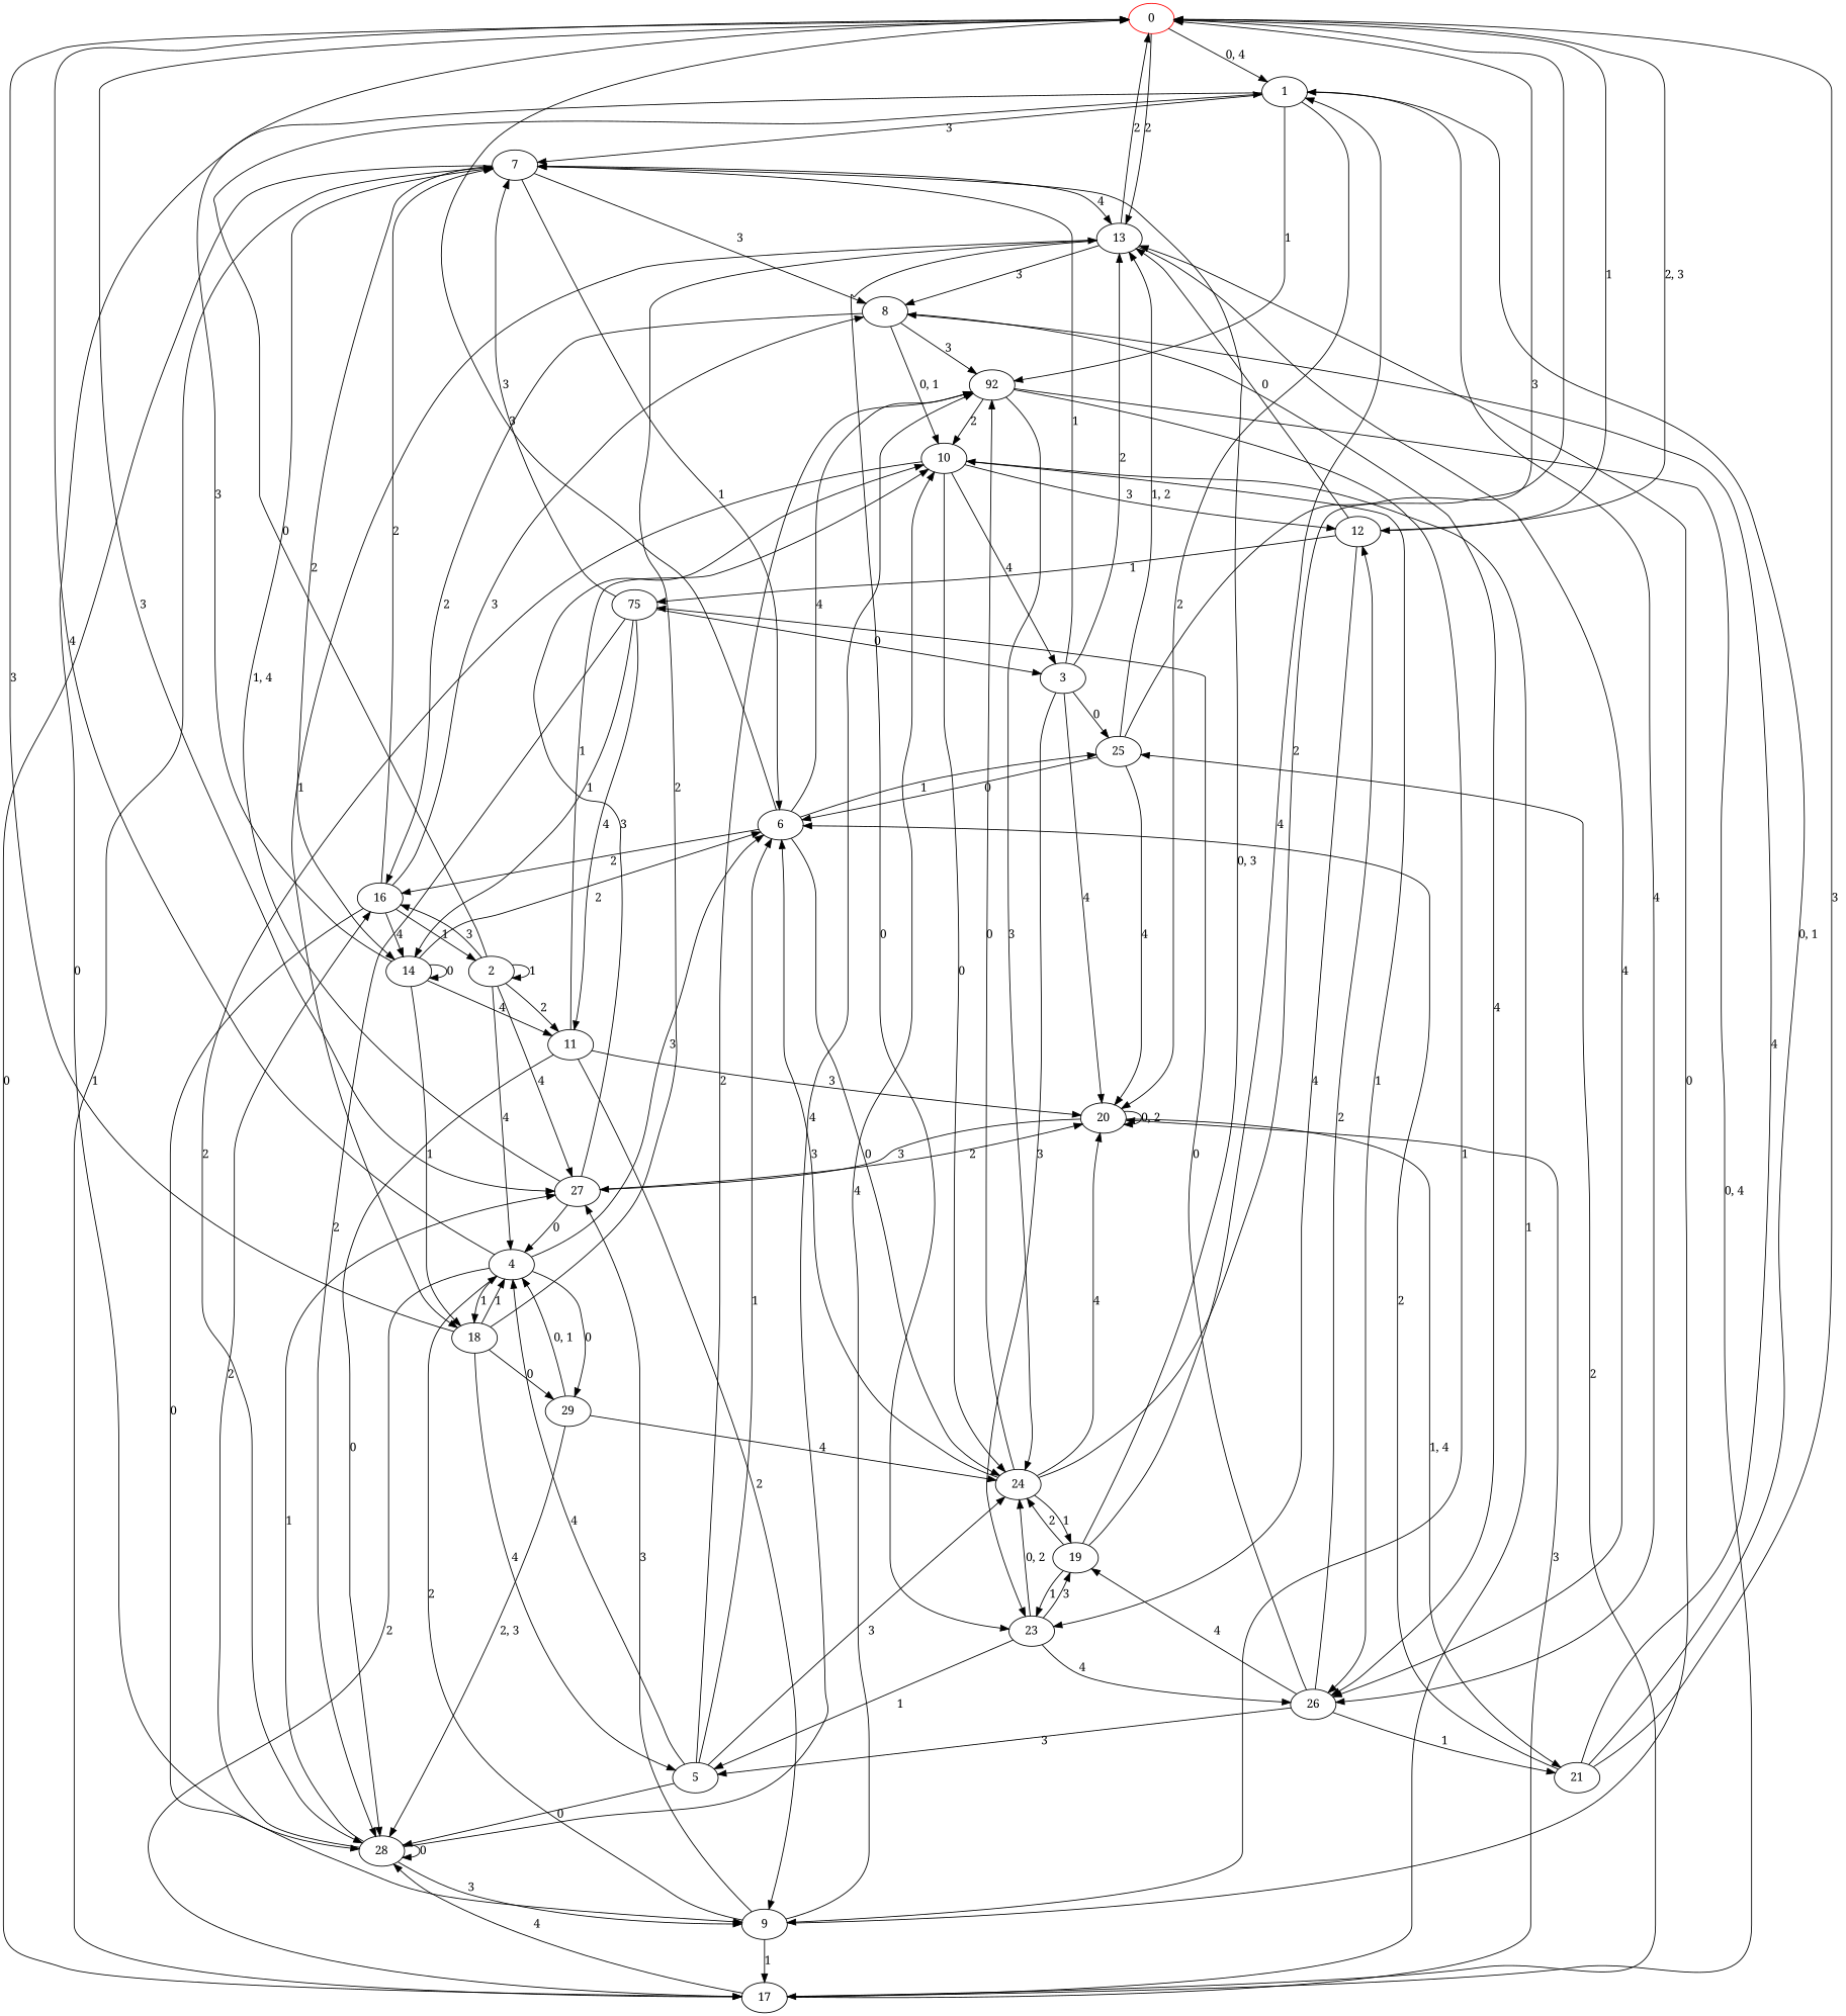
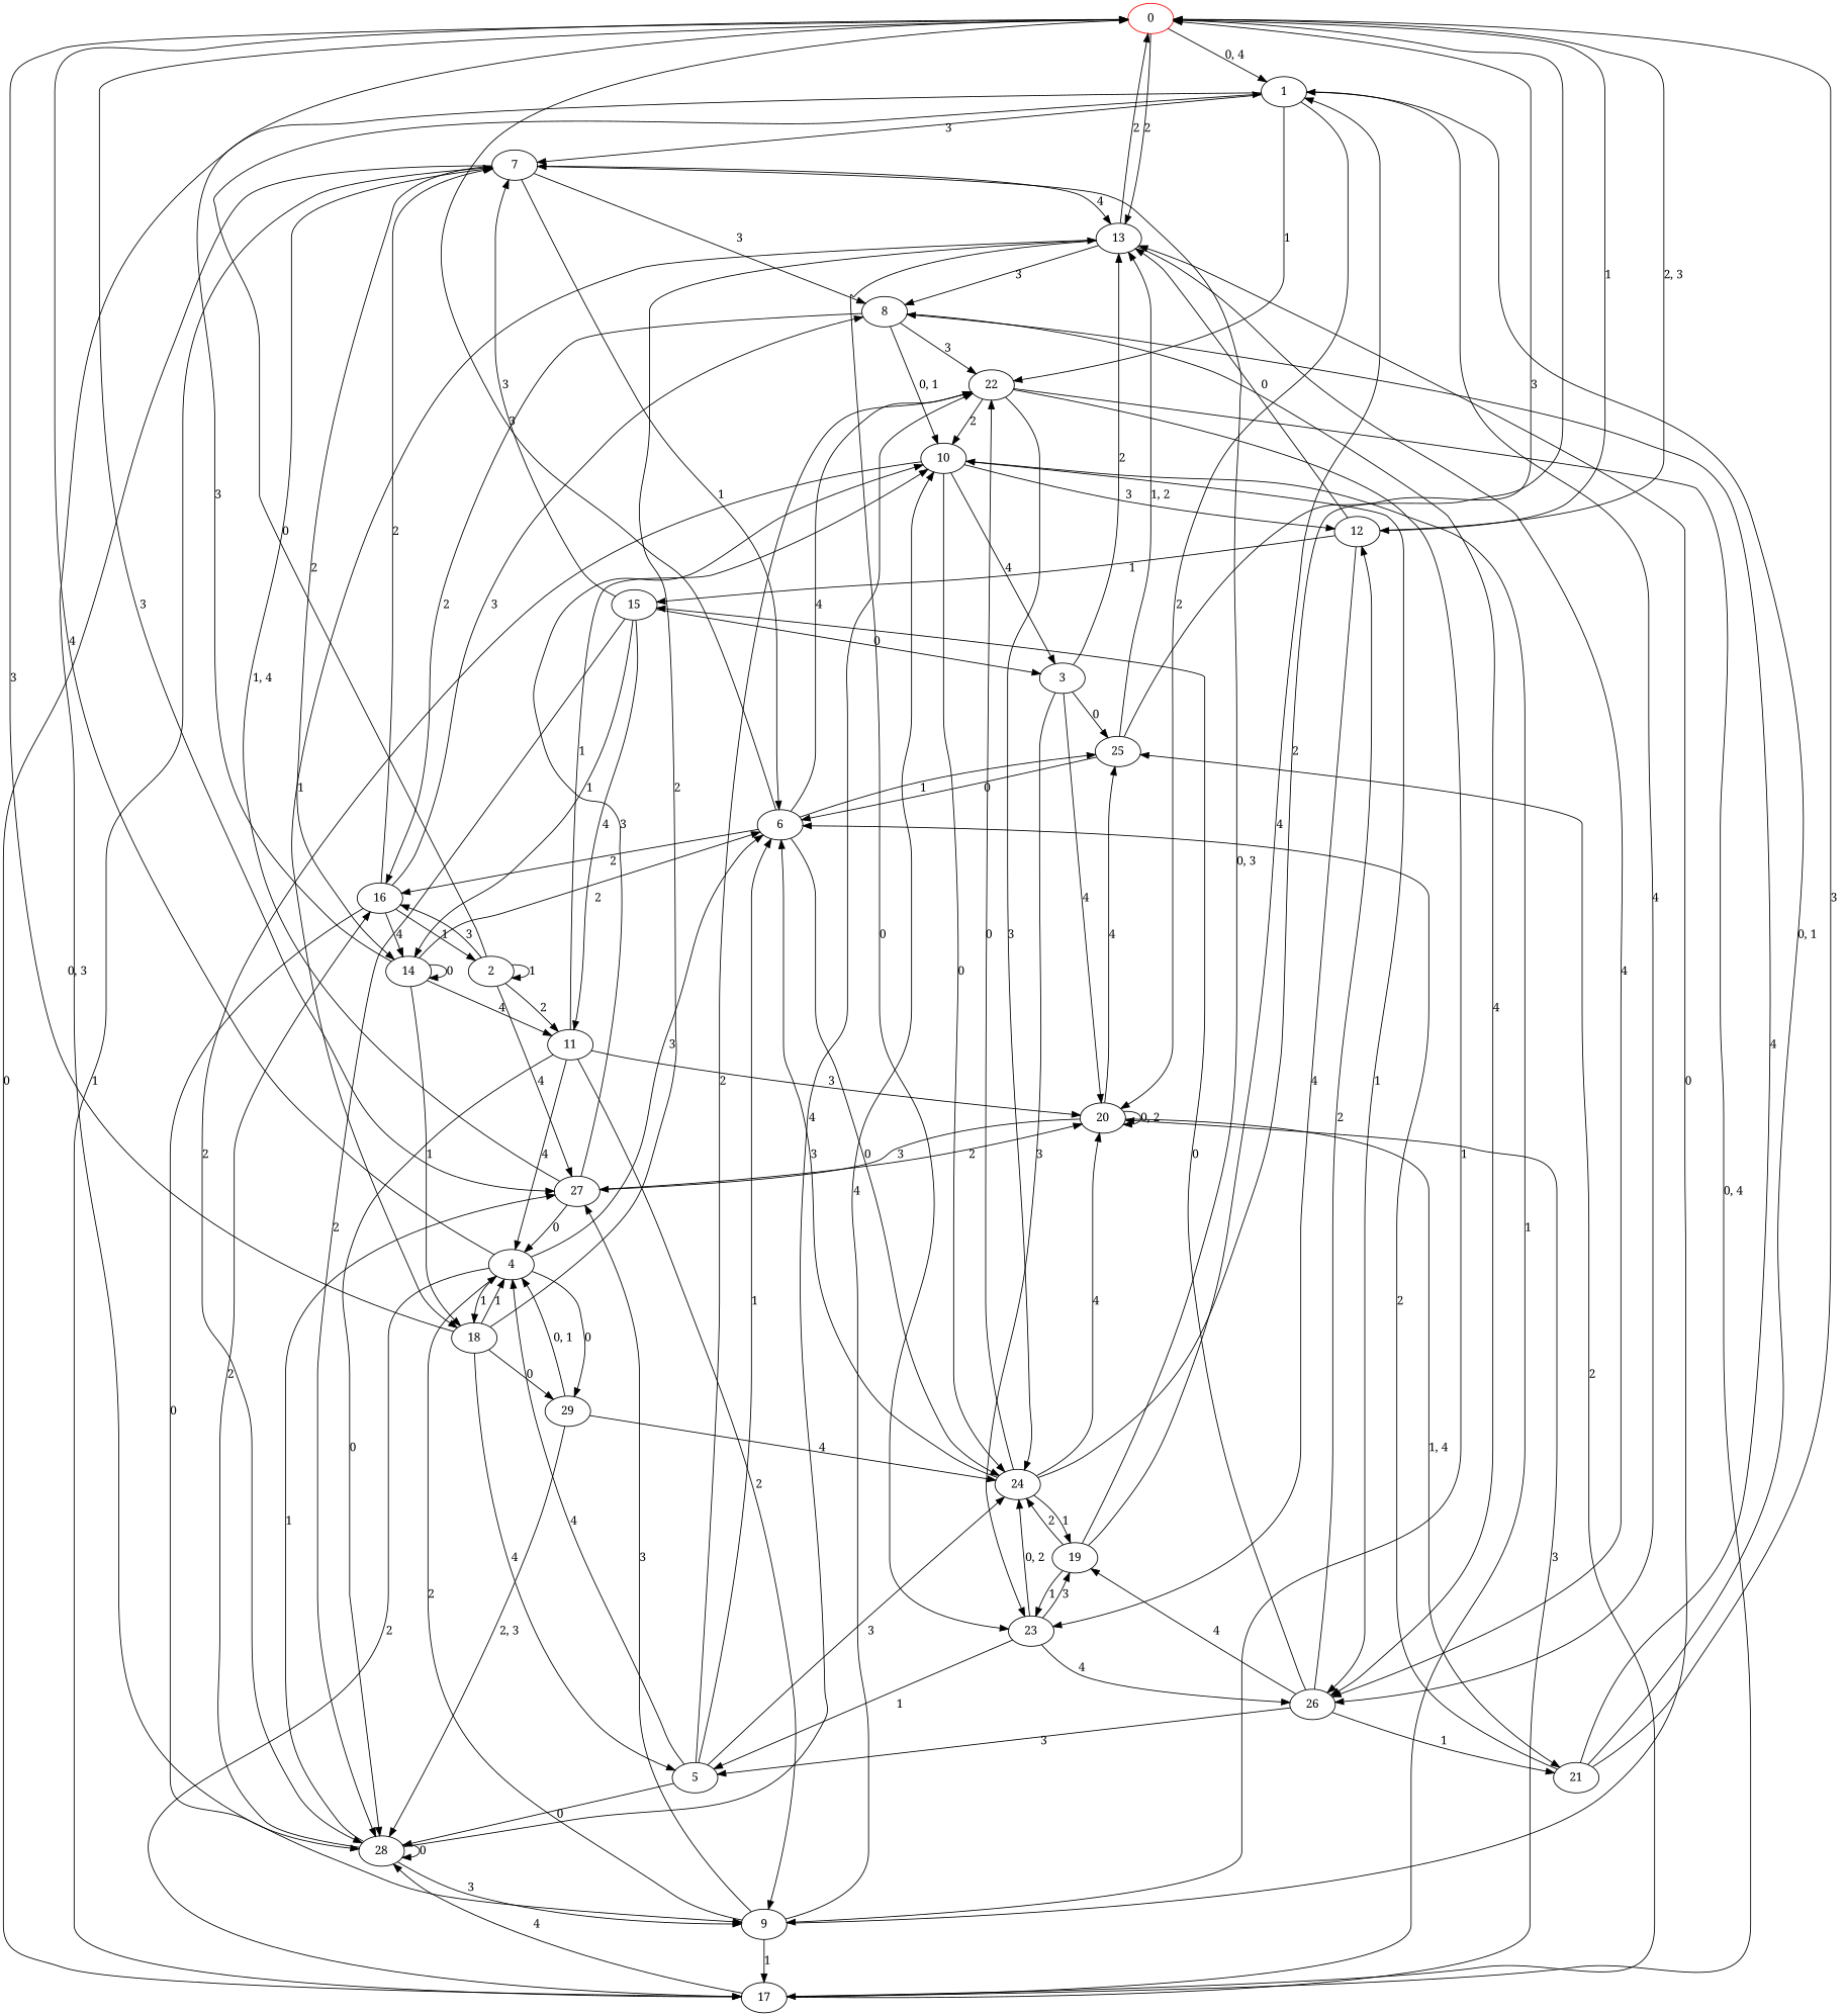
  digraph {
    fontname="Noto Serif"
    node [fontname="Noto Serif"]
    edge [fontname="Noto Serif"]
    n1 [color=red label=0]
    n2 [label=1]
    n3 [label=12]
    n4 [label=13]
    n5 [label=27]
    n6 [label=7]
    n7 [label=20]
-   n8 [label=92]
+   n8 [label=22]
    n9 [label=26]
    n10 [label=28]
    n11 [label=23]
-   n12 [label=75]
+   n12 [label=15]
    n13 [label=18]
    n14 [label=8]
    n15 [label=4]
    n16 [label=10]
    n17 [label=6]
    n18 [label=17]
    n19 [label=14]
    n20 [label=21]
    n21 [label=24]
    n22 [label=9]
    n23 [label=5]
    n24 [label=19]
    n25 [label=16]
    n26 [label=2]
    n27 [label=11]
    n28 [label=3]
    n29 [label=25]
    n30 [label=29]
    n1 -> n2 [label="0, 4"]
    n1 -> n3 [label=1]
    n1 -> n4 [label=2]
    n1 -> n5 [label=3]
    n2 -> n6 [label=3]
    n2 -> n7 [label=2]
    n2 -> n8 [label=1]
    n2 -> n9 [label=4]
-   n2 -> n10 [label=0]
+   n2 -> n10 [label="0, 3"]
    n3 -> n1 [label="2, 3"]
    n3 -> n4 [label=0]
    n3 -> n11 [label=4]
    n3 -> n12 [label=1]
    n4 -> n1 [label=2]
    n4 -> n9 [label=4]
    n4 -> n11 [label=0]
    n4 -> n13 [label=1]
    n4 -> n14 [label=3]
    n5 -> n6 [label="1, 4"]
    n5 -> n7 [label=2]
    n5 -> n15 [label=0]
    n5 -> n16 [label=3]
    n6 -> n4 [label=4]
    n6 -> n14 [label=3]
    n6 -> n17 [label=1]
    n6 -> n18 [label=0]
    n6 -> n19 [label=2]
    n7 -> n5 [label=3]
    n7 -> n7 [label="0, 2"]
    n7 -> n20 [label="1, 4"]
    n8 -> n16 [label=2]
    n8 -> n18 [label="0, 4"]
    n8 -> n21 [label=3]
    n8 -> n22 [label=1]
    n9 -> n3 [label=2]
    n9 -> n12 [label=0]
    n9 -> n20 [label=1]
    n9 -> n23 [label=3]
    n9 -> n24 [label=4]
    n10 -> n5 [label=1]
    n10 -> n8 [label=4]
    n10 -> n10 [label=0]
    n10 -> n22 [label=3]
    n10 -> n25 [label=2]
    n11 -> n9 [label=4]
    n11 -> n21 [label="0, 2"]
    n11 -> n23 [label=1]
    n11 -> n24 [label=3]
    n12 -> n6 [label=3]
    n12 -> n10 [label=2]
    n12 -> n19 [label=1]
    n12 -> n27 [label=4]
    n12 -> n28 [label=0]
    n13 -> n1 [label=3]
    n13 -> n4 [label=2]
    n13 -> n15 [label=1]
    n13 -> n23 [label=4]
    n13 -> n30 [label=0]
    n14 -> n8 [label=3]
    n14 -> n9 [label=4]
    n14 -> n16 [label="0, 1"]
    n14 -> n25 [label=2]
    n15 -> n1 [label=4]
    n15 -> n13 [label=1]
    n15 -> n17 [label=3]
    n15 -> n18 [label=2]
    n15 -> n30 [label=0]
    n16 -> n3 [label=3]
    n16 -> n9 [label=1]
    n16 -> n10 [label=2]
    n16 -> n21 [label=0]
    n16 -> n28 [label=4]
    n17 -> n1 [label=3]
    n17 -> n8 [label=4]
    n17 -> n21 [label=0]
    n17 -> n25 [label=2]
    n17 -> n29 [label=1]
    n18 -> n6 [label=1]
    n18 -> n7 [label=3]
    n18 -> n10 [label=4]
    n18 -> n16 [label=1]
    n18 -> n29 [label=2]
    n19 -> n1 [label=3]
    n19 -> n13 [label=1]
    n19 -> n17 [label=2]
    n19 -> n19 [label=0]
    n19 -> n27 [label=4]
    n20 -> n1 [label=3]
    n20 -> n2 [label="0, 1"]
    n20 -> n14 [label=4]
    n20 -> n17 [label=2]
    n21 -> n1 [label=2]
    n21 -> n7 [label=4]
    n21 -> n8 [label=0]
    n21 -> n17 [label=3]
    n21 -> n24 [label=1]
    n22 -> n4 [label=0]
    n22 -> n5 [label=3]
    n22 -> n15 [label=2]
    n22 -> n16 [label=4]
    n22 -> n18 [label=1]
    n23 -> n8 [label=2]
    n23 -> n10 [label=0]
    n23 -> n15 [label=4]
    n23 -> n17 [label=1]
    n23 -> n21 [label=3]
    n24 -> n2 [label=4]
    n24 -> n6 [label="0, 3"]
    n24 -> n11 [label=1]
    n24 -> n21 [label=2]
    n25 -> n6 [label=2]
    n25 -> n14 [label=3]
    n25 -> n19 [label=4]
    n25 -> n22 [label=0]
    n25 -> n26 [label=1]
    n26 -> n2 [label=0]
    n26 -> n5 [label=4]
    n26 -> n25 [label=3]
    n26 -> n26 [label=1]
    n26 -> n27 [label=2]
    n27 -> n7 [label=3]
    n27 -> n10 [label=0]
-   n26 -> n15 [label=4]
+   n27 -> n15 [label=4]
    n27 -> n16 [label=1]
    n27 -> n22 [label=2]
    n28 -> n4 [label=2]
-   n28 -> n6 [label=1]
    n28 -> n7 [label=4]
    n28 -> n11 [label=3]
    n28 -> n29 [label=0]
    n29 -> n1 [label=3]
    n29 -> n4 [label="1, 2"]
-   n29 -> n7 [label=4]
+   n7 -> n29 [label=4]
    n29 -> n17 [label=0]
    n30 -> n10 [label="2, 3"]
    n30 -> n15 [label="0, 1"]
    n30 -> n21 [label=4]
  }
